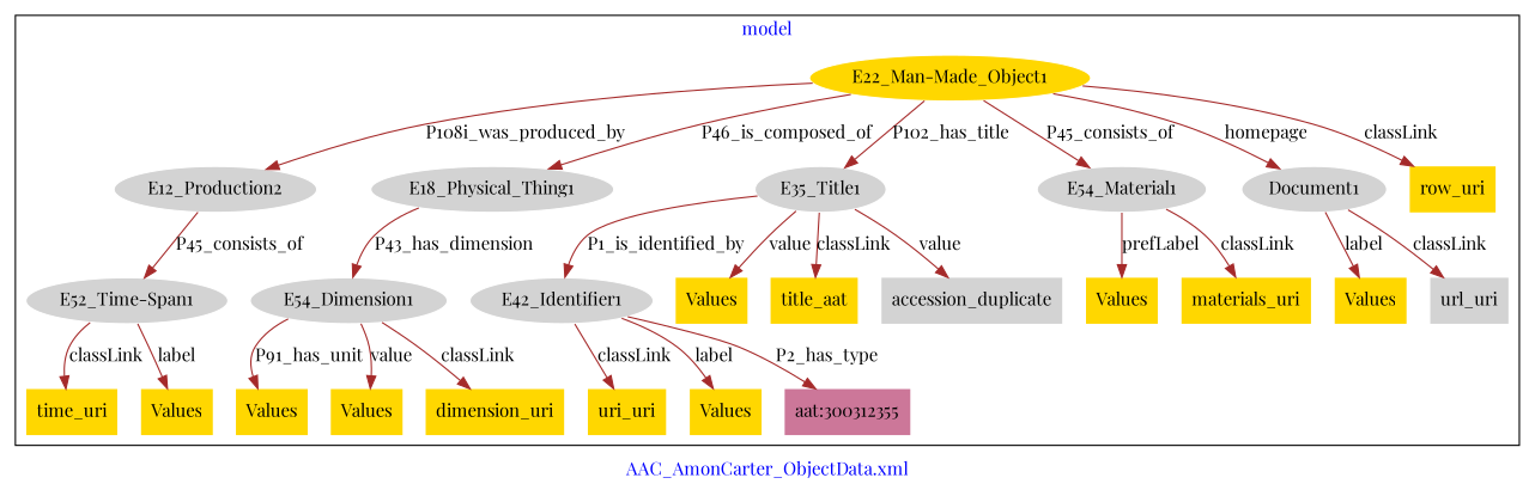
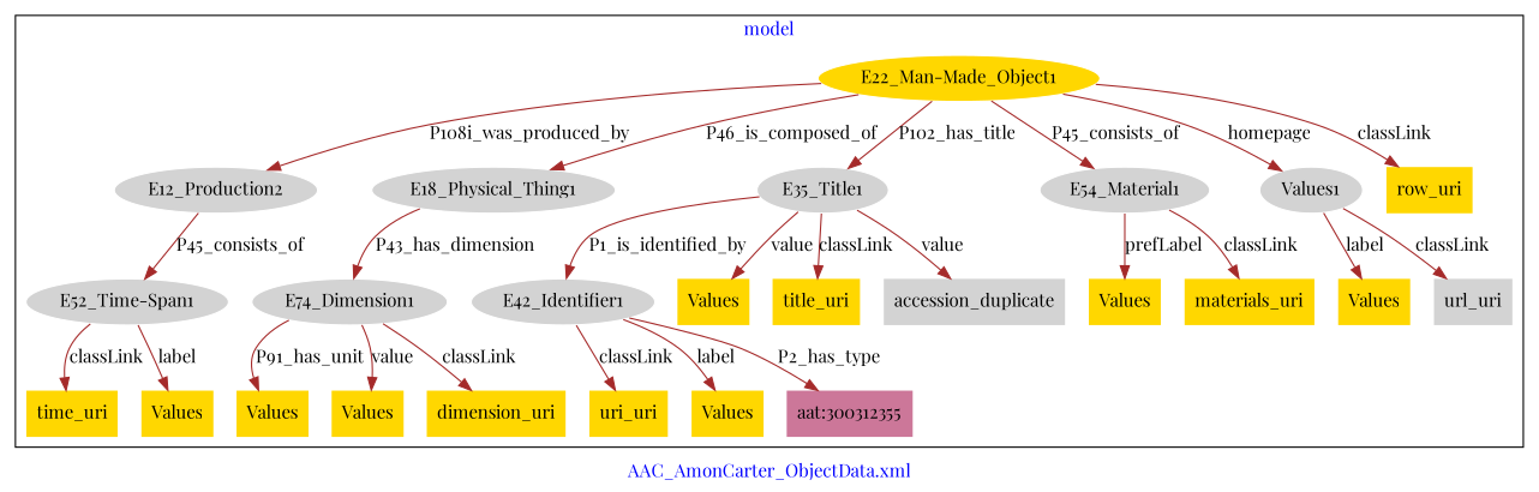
  digraph {
    fontcolor=blue
    fontname="Playfair Display"
    label="AAC_AmonCarter_ObjectData.xml"
    remincross=true
    node [fillcolor=gold fontname="Playfair Display" style=filled shape=plaintext]
    edge [color=brown fontcolor=black fontname="Playfair Display"]
    n1 [color=white fillcolor=lightgray label=E12_Production2 shape=""]
    n2 [color=white fillcolor=lightgray label="E52_Time-Span1" shape=""]
    n3 [color=white fillcolor=lightgray label=E18_Physical_Thing1 shape=""]
-   n4 [color=white fillcolor=lightgray label=E54_Dimension1 shape=""]
+   n4 [color=white fillcolor=lightgray label=E74_Dimension1 shape=""]
    n5 [color=white label="E22_Man-Made_Object1" shape=""]
    n6 [color=white fillcolor=lightgray label=E35_Title1 shape=""]
    n7 [color=white fillcolor=lightgray label=E54_Material1 shape=""]
-   n8 [color=white fillcolor=lightgray label=Document1 shape=""]
+   n8 [color=white fillcolor=lightgray label=Values1 shape=""]
    n9 [color=white fillcolor=lightgray label=E42_Identifier1 shape=""]
    n10 [label=Values]
    n11 [label=uri_uri]
    n12 [label=Values]
    n13 [label=time_uri]
-   n14 [label=title_aat]
+   n14 [label=title_uri]
    n15 [label=Values]
    n16 [label=Values]
    n17 [label=Values]
    n18 [label=materials_uri]
    n19 [label=Values]
    n20 [label=Values]
    n21 [fillcolor=lightgray label=accession_duplicate]
    n22 [label=row_uri]
    n23 [label=dimension_uri]
    n24 [fillcolor=lightgray label=url_uri]
    n25 [fillcolor="#CC7799" label="aat:300312355"]
    subgraph cluster_1 {
      label=model
      n1
      n2
      n3
      n4
      n5
      n6
      n7
      n8
      n9
      n10
      n11
      n12
      n13
      n14
      n15
      n16
      n17
      n18
      n19
      n20
      n21
      n22
      n23
      n24
      n25
    }
    n1 -> n2 [label=P45_consists_of]
    n2 -> n13 [label=classLink]
    n2 -> n19 [label=label]
    n3 -> n4 [label=P43_has_dimension]
    n4 -> n15 [label=P91_has_unit]
    n4 -> n17 [label=value]
    n4 -> n23 [label=classLink]
    n5 -> n1 [label=P108i_was_produced_by]
    n5 -> n3 [label=P46_is_composed_of]
    n5 -> n6 [label=P102_has_title]
    n5 -> n7 [label=P45_consists_of]
    n5 -> n8 [label=homepage]
    n5 -> n22 [label=classLink]
    n6 -> n9 [label=P1_is_identified_by]
    n6 -> n12 [label=value]
    n6 -> n14 [label=classLink]
    n6 -> n21 [label=value]
    n7 -> n16 [label=prefLabel]
    n7 -> n18 [label=classLink]
    n8 -> n10 [label=label]
    n8 -> n24 [label=classLink]
    n9 -> n11 [label=classLink]
    n9 -> n20 [label=label]
    n9 -> n25 [label=P2_has_type]
  }
